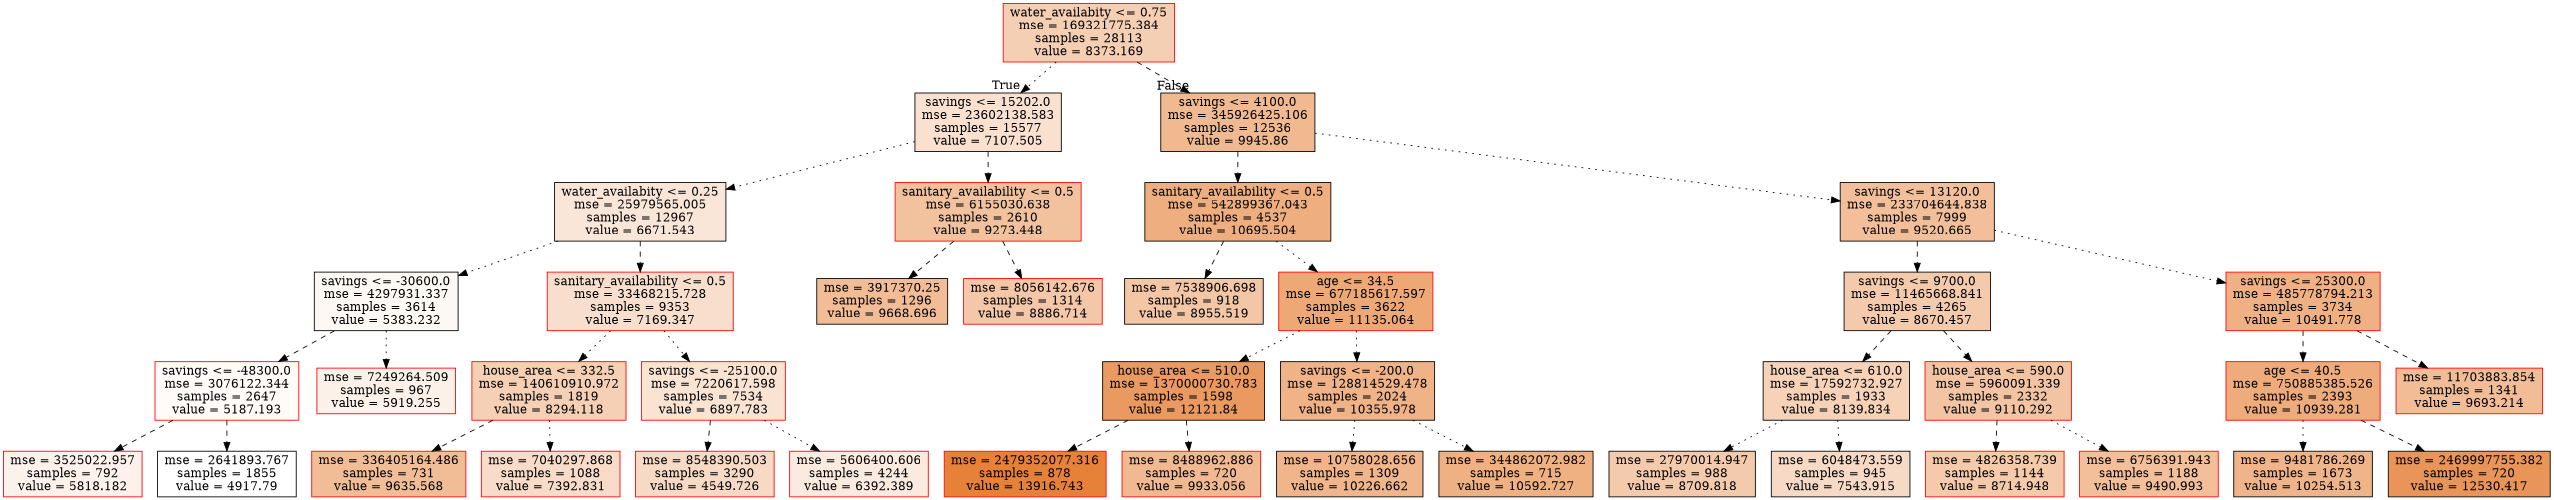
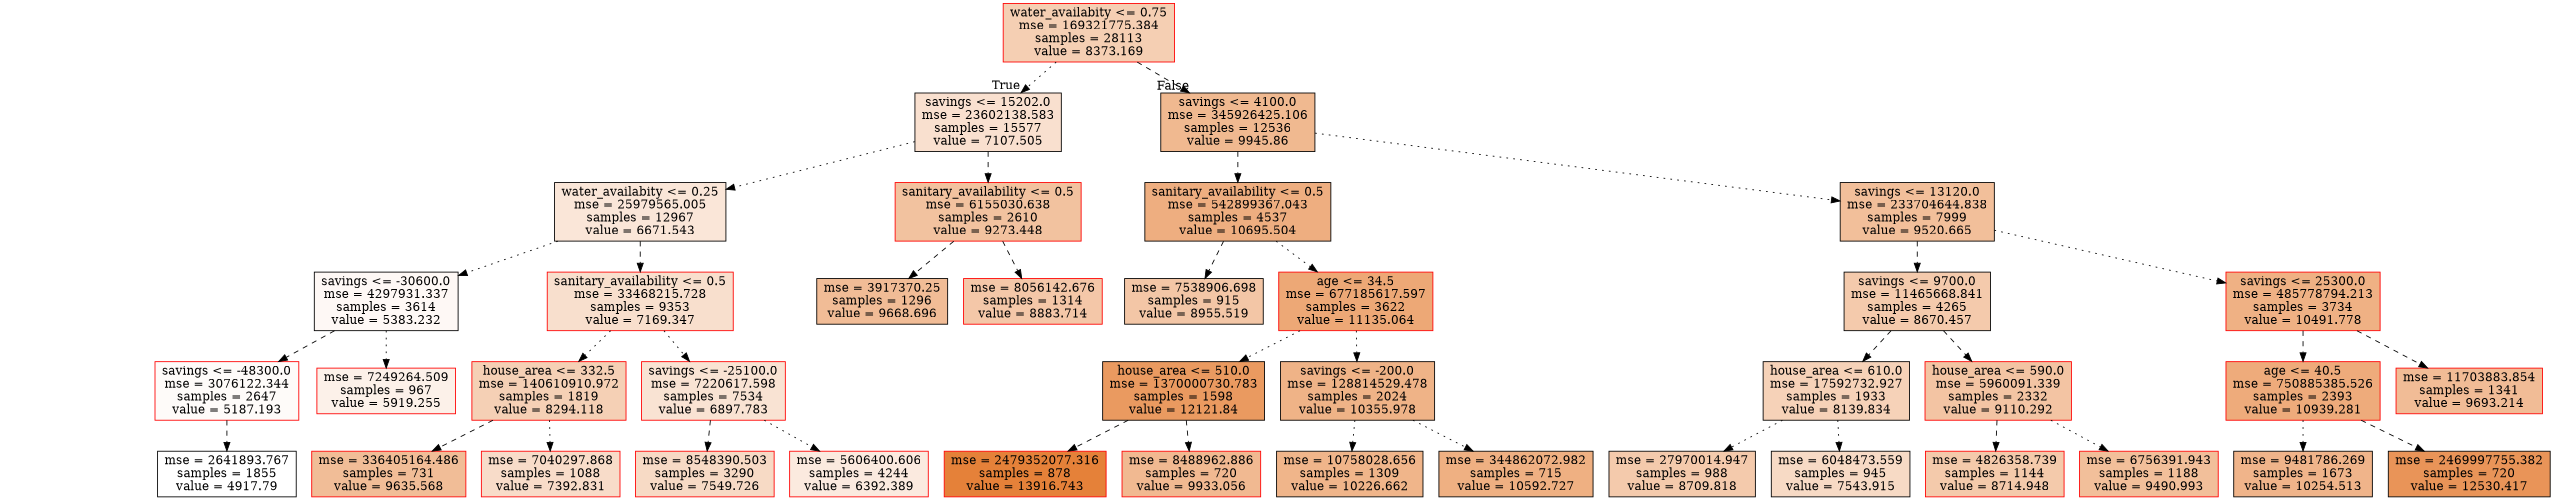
  digraph {
    node [color=red fillcolor="#f2bf9a" shape=box style=filled]
    edge [style=dashed]
    n1 [fillcolor="#f5cfb3" label="water_availabity <= 0.75\nmse = 169321775.384\nsamples = 28113\nvalue = 8373.169"]
    n2 [color=black fillcolor="#f9e0cf" label="savings <= 15202.0\nmse = 23602138.583\nsamples = 15577\nvalue = 7107.505"]
    n3 [color=black fillcolor="#f0b990" label="savings <= 4100.0\nmse = 345926425.106\nsamples = 12536\nvalue = 9945.86"]
    n4 [color=black fillcolor="#fae6d8" label="water_availabity <= 0.25\nmse = 25979565.005\nsamples = 12967\nvalue = 6671.543"]
    n5 [fillcolor="#f2c29f" label="sanitary_availability <= 0.5\nmse = 6155030.638\nsamples = 2610\nvalue = 9273.448"]
    n6 [color=black fillcolor="#eeae80" label="sanitary_availability <= 0.5\nmse = 542899367.043\nsamples = 4537\nvalue = 10695.504"]
    n7 [color=black label="savings <= 13120.0\nmse = 233704644.838\nsamples = 7999\nvalue = 9520.665"]
    n8 [color=black fillcolor="#fef8f5" label="savings <= -30600.0\nmse = 4297931.337\nsamples = 3614\nvalue = 5383.232"]
    n9 [fillcolor="#f8dfcd" label="sanitary_availability <= 0.5\nmse = 33468215.728\nsamples = 9353\nvalue = 7169.347"]
    n10 [color=black fillcolor="#f1bc96" label="mse = 3917370.25\nsamples = 1296\nvalue = 9668.696"]
-   n11 [fillcolor="#f4c7a8" label="mse = 8056142.676\nsamples = 1314\nvalue = 8886.714"]
+   n11 [fillcolor="#f4c7a8" label="mse = 8056142.676\nsamples = 1314\nvalue = 8883.714"]
    n12 [fillcolor="#fefbf9" label="savings <= -48300.0\nmse = 3076122.344\nsamples = 2647\nvalue = 5187.193"]
    n13 [fillcolor="#fcf1e9" label="mse = 7249264.509\nsamples = 967\nvalue = 5919.255"]
    n14 [fillcolor="#f5d0b5" label="house_area <= 332.5\nmse = 140610910.972\nsamples = 1819\nvalue = 8294.118"]
    n15 [fillcolor="#f9e3d3" label="savings <= -25100.0\nmse = 7220617.598\nsamples = 7534\nvalue = 6897.783"]
-   n16 [fillcolor="#fcf2eb" label="mse = 3525022.957\nsamples = 792\nvalue = 5818.182"]
    n17 [color=black fillcolor="#ffffff" label="mse = 2641893.767\nsamples = 1855\nvalue = 4917.79"]
    n18 [fillcolor="#f1bd97" label="mse = 336405164.486\nsamples = 731\nvalue = 9635.568"]
    n19 [fillcolor="#f8dcc9" label="mse = 7040297.868\nsamples = 1088\nvalue = 7392.831"]
-   n20 [fillcolor="#f7dac5" label="mse = 8548390.503\nsamples = 3290\nvalue = 4549.726"]
+   n20 [fillcolor="#f7dac5" label="mse = 8548390.503\nsamples = 3290\nvalue = 7549.726"]
    n21 [fillcolor="#fbeadf" label="mse = 5606400.606\nsamples = 4244\nvalue = 6392.389"]
-   n22 [color=black fillcolor="#f3c6a6" label="mse = 7538906.698\nsamples = 918\nvalue = 8955.519"]
+   n22 [color=black fillcolor="#f3c6a6" label="mse = 7538906.698\nsamples = 915\nvalue = 8955.519"]
    n23 [fillcolor="#eda876" label="age <= 34.5\nmse = 677185617.597\nsamples = 3622\nvalue = 11135.064"]
    n24 [color=black fillcolor="#f4caac" label="savings <= 9700.0\nmse = 11465668.841\nsamples = 4265\nvalue = 8670.457"]
    n25 [fillcolor="#efb184" label="savings <= 25300.0\nmse = 485778794.213\nsamples = 3734\nvalue = 10491.778"]
    n26 [color=black fillcolor="#ea9a60" label="house_area <= 510.0\nmse = 1370000730.783\nsamples = 1598\nvalue = 12121.84"]
    n27 [color=black fillcolor="#efb387" label="savings <= -200.0\nmse = 128814529.478\nsamples = 2024\nvalue = 10355.978"]
    n28 [fillcolor="#e58139" label="mse = 2479352077.316\nsamples = 878\nvalue = 13916.743"]
    n29 [fillcolor="#f1b991" label="mse = 8488962.886\nsamples = 720\nvalue = 9933.056"]
    n30 [color=black fillcolor="#f0b58a" label="mse = 10758028.656\nsamples = 1309\nvalue = 10226.662"]
    n31 [color=black fillcolor="#efb082" label="mse = 344862072.982\nsamples = 715\nvalue = 10592.727"]
    n32 [color=black fillcolor="#f6d2b8" label="house_area <= 610.0\nmse = 17592732.927\nsamples = 1933\nvalue = 8139.834"]
    n33 [fillcolor="#f3c4a3" label="house_area <= 590.0\nmse = 5960091.339\nsamples = 2332\nvalue = 9110.292"]
    n34 [fillcolor="#eeab7b" label="age <= 40.5\nmse = 750885385.526\nsamples = 2393\nvalue = 10939.281"]
    n35 [fillcolor="#f1bc96" label="mse = 11703883.854\nsamples = 1341\nvalue = 9693.214"]
    n36 [color=black fillcolor="#f4caac" label="mse = 27970014.947\nsamples = 988\nvalue = 8709.818"]
    n37 [color=black fillcolor="#f7dac5" label="mse = 6048473.559\nsamples = 945\nvalue = 7543.915"]
    n38 [fillcolor="#f4caab" label="mse = 4826358.739\nsamples = 1144\nvalue = 8714.948"]
    n39 [label="mse = 6756391.943\nsamples = 1188\nvalue = 9490.993"]
    n40 [color=black fillcolor="#f0b48a" label="mse = 9481786.269\nsamples = 1673\nvalue = 10254.513"]
    n41 [color=black fillcolor="#e99458" label="mse = 2469997755.382\nsamples = 720\nvalue = 12530.417"]
    n1 -> n2 [headlabel=True labelangle=45 labeldistance=2.5 style=dotted]
    n1 -> n3 [headlabel=False labelangle=-45 labeldistance=2.5]
    n2 -> n4 [style=dotted]
    n2 -> n5
    n3 -> n6
    n3 -> n7 [style=dotted]
    n4 -> n8 [style=dotted]
    n4 -> n9
    n5 -> n10
    n5 -> n11
    n6 -> n22
    n6 -> n23 [style=dotted]
    n7 -> n24
    n7 -> n25 [style=dotted]
    n8 -> n12
    n8 -> n13 [style=dotted]
    n9 -> n14 [style=dotted]
    n9 -> n15 [style=dotted]
-   n12 -> n16
    n12 -> n17
    n14 -> n18
    n14 -> n19 [style=dotted]
    n15 -> n20
    n15 -> n21 [style=dotted]
    n23 -> n26 [style=dotted]
    n23 -> n27 [style=dotted]
    n24 -> n32
    n24 -> n33
    n25 -> n34
    n25 -> n35
    n26 -> n28
    n26 -> n29
    n27 -> n30 [style=dotted]
    n27 -> n31 [style=dotted]
    n32 -> n36 [style=dotted]
    n32 -> n37 [style=dotted]
    n33 -> n38
    n33 -> n39 [style=dotted]
    n34 -> n40 [style=dotted]
    n34 -> n41
  }
